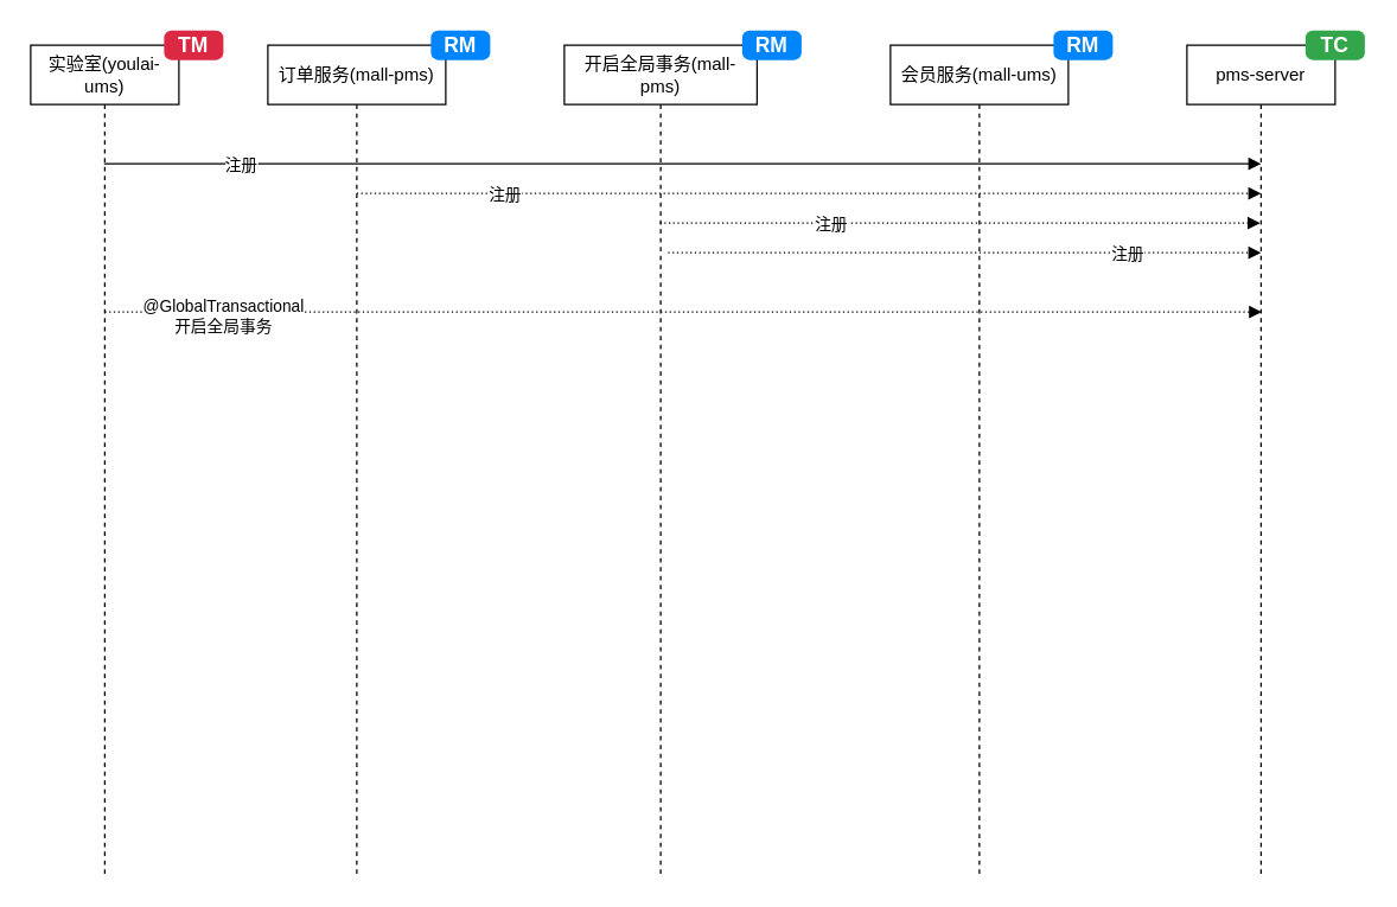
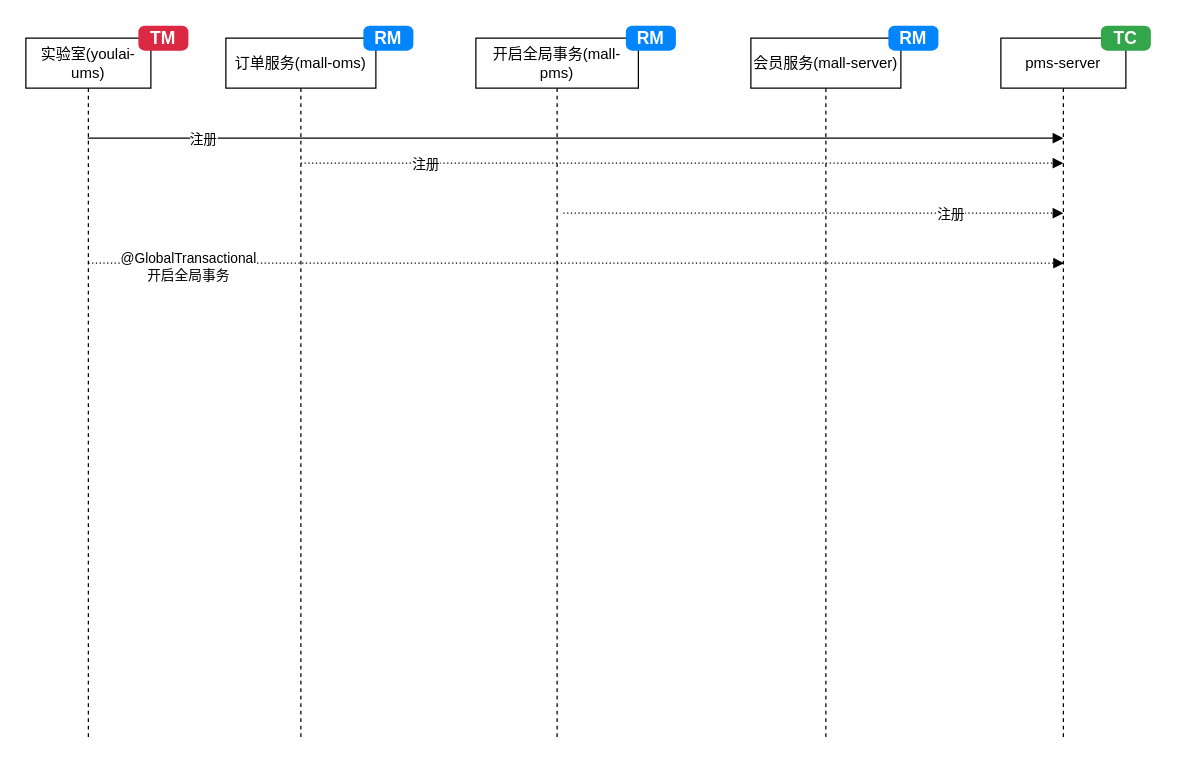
  <mxCell id="0" />
  <mxCell id="1" parent="0" />
  <mxCell id="2" value="实验室(youlai-ums)" style="shape=umlLifeline;perimeter=lifelinePerimeter;whiteSpace=wrap;html=1;container=1;collapsible=0;recursiveResize=0;outlineConnect=0;" parent="1" vertex="1"><mxGeometry x="20" y="30" width="100" height="560" as="geometry" /></mxCell>
  <mxCell id="3" value="注册" style="html=1;verticalAlign=bottom;endArrow=block;" parent="2" edge="1" source="2"><mxGeometry x="-0.768" y="-10" width="80" relative="1" as="geometry"><mxPoint x="50" y="70" as="sourcePoint" /><mxPoint x="830" y="80" as="targetPoint" /><mxPoint x="1" as="offset" /></mxGeometry></mxCell>
  <mxCell id="4" value="TM" style="html=1;shadow=0;dashed=0;shape=mxgraph.bootstrap.rrect;rSize=5;strokeColor=none;strokeWidth=1;fillColor=#DB2843;fontColor=#FFFFFF;whiteSpace=wrap;align=center;verticalAlign=middle;spacingLeft=0;fontStyle=1;fontSize=14;spacing=5;" parent="1" vertex="1"><mxGeometry x="110" y="20" width="40" height="20" as="geometry" /></mxCell>
- <mxCell id="5" value="订单服务(mall-pms)" style="shape=umlLifeline;perimeter=lifelinePerimeter;whiteSpace=wrap;html=1;container=1;collapsible=0;recursiveResize=0;outlineConnect=0;" parent="1" vertex="1"><mxGeometry x="180" y="30" width="120" height="560" as="geometry" /></mxCell>
+ <mxCell id="5" value="订单服务(mall-oms)" style="shape=umlLifeline;perimeter=lifelinePerimeter;whiteSpace=wrap;html=1;container=1;collapsible=0;recursiveResize=0;outlineConnect=0;" parent="1" vertex="1"><mxGeometry x="180" y="30" width="120" height="560" as="geometry" /></mxCell>
  <mxCell id="6" value="RM" style="html=1;shadow=0;dashed=0;shape=mxgraph.bootstrap.rrect;rSize=5;strokeColor=none;strokeWidth=1;fillColor=#0085FC;fontColor=#FFFFFF;whiteSpace=wrap;align=center;verticalAlign=middle;spacingLeft=0;fontStyle=1;fontSize=14;spacing=5;" parent="1" vertex="1"><mxGeometry x="290" y="20" width="40" height="20" as="geometry" /></mxCell>
  <mxCell id="7" value="开启全局事务(mall-pms)" style="shape=umlLifeline;perimeter=lifelinePerimeter;whiteSpace=wrap;html=1;container=1;collapsible=0;recursiveResize=0;outlineConnect=0;" parent="1" vertex="1"><mxGeometry x="380" y="30" width="130" height="560" as="geometry" /></mxCell>
  <mxCell id="8" value="注册" style="html=1;verticalAlign=bottom;endArrow=block;dashed=1;dashPattern=1 2;" edge="1" parent="7"><mxGeometry x="-0.672" y="-10" width="80" relative="1" as="geometry"><mxPoint x="-140" y="100" as="sourcePoint" /><mxPoint x="470" y="100" as="targetPoint" /><Array as="points"><mxPoint x="190.5" y="100" /></Array><mxPoint as="offset" /></mxGeometry></mxCell>
  <mxCell id="9" value="注册" style="html=1;verticalAlign=bottom;endArrow=block;dashed=1;dashPattern=1 2;" edge="1" parent="7"><mxGeometry x="0.55" y="-10" width="80" relative="1" as="geometry"><mxPoint x="70" y="140" as="sourcePoint" /><mxPoint x="470" y="140" as="targetPoint" /><mxPoint as="offset" /></mxGeometry></mxCell>
  <mxCell id="10" value="RM" style="html=1;shadow=0;dashed=0;shape=mxgraph.bootstrap.rrect;rSize=5;strokeColor=none;strokeWidth=1;fillColor=#0085FC;fontColor=#FFFFFF;whiteSpace=wrap;align=center;verticalAlign=middle;spacingLeft=0;fontStyle=1;fontSize=14;spacing=5;" parent="1" vertex="1"><mxGeometry x="500" y="20" width="40" height="20" as="geometry" /></mxCell>
- <mxCell id="11" value="会员服务(mall-ums)" style="shape=umlLifeline;perimeter=lifelinePerimeter;whiteSpace=wrap;html=1;container=1;collapsible=0;recursiveResize=0;outlineConnect=0;" parent="1" vertex="1"><mxGeometry x="600" y="30" width="120" height="560" as="geometry" /></mxCell>
+ <mxCell id="11" value="会员服务(mall-server)" style="shape=umlLifeline;perimeter=lifelinePerimeter;whiteSpace=wrap;html=1;container=1;collapsible=0;recursiveResize=0;outlineConnect=0;" parent="1" vertex="1"><mxGeometry x="600" y="30" width="120" height="560" as="geometry" /></mxCell>
  <mxCell id="12" value="RM" style="html=1;shadow=0;dashed=0;shape=mxgraph.bootstrap.rrect;rSize=5;strokeColor=none;strokeWidth=1;fillColor=#0085FC;fontColor=#FFFFFF;whiteSpace=wrap;align=center;verticalAlign=middle;spacingLeft=0;fontStyle=1;fontSize=14;spacing=5;" parent="1" vertex="1"><mxGeometry x="710" y="20" width="40" height="20" as="geometry" /></mxCell>
  <mxCell id="13" value="pms-server" style="shape=umlLifeline;perimeter=lifelinePerimeter;whiteSpace=wrap;html=1;container=1;collapsible=0;recursiveResize=0;outlineConnect=0;" parent="1" vertex="1"><mxGeometry x="800" y="30" width="100" height="560" as="geometry" /></mxCell>
  <mxCell id="14" value="" style="html=1;verticalAlign=bottom;endArrow=block;dashed=1;dashPattern=1 2;" edge="1" parent="13"><mxGeometry x="-0.769" width="80" relative="1" as="geometry"><mxPoint x="-730" y="180" as="sourcePoint" /><mxPoint x="50.5" y="180" as="targetPoint" /><mxPoint as="offset" /></mxGeometry></mxCell>
  <mxCell id="15" value="@GlobalTransactional&lt;br&gt;开启全局事务" style="edgeLabel;html=1;align=center;verticalAlign=middle;resizable=0;points=[];" vertex="1" connectable="0" parent="14"><mxGeometry x="-0.798" y="-2" relative="1" as="geometry"><mxPoint as="offset" /></mxGeometry></mxCell>
  <mxCell id="16" value="TC" style="html=1;shadow=0;dashed=0;shape=mxgraph.bootstrap.rrect;rSize=5;strokeColor=none;strokeWidth=1;fillColor=#33A64C;fontColor=#FFFFFF;whiteSpace=wrap;align=center;verticalAlign=middle;spacingLeft=0;fontStyle=1;fontSize=14;spacing=5;" parent="1" vertex="1"><mxGeometry x="880" y="20" width="40" height="20" as="geometry" /></mxCell>
- <mxCell id="17" value="注册" style="html=1;verticalAlign=bottom;endArrow=block;dashed=1;dashPattern=1 2;" edge="1" parent="1" source="7" target="13"><mxGeometry x="-0.43" y="-10" width="80" relative="1" as="geometry"><mxPoint x="240" y="190" as="sourcePoint" /><mxPoint x="850" y="190" as="targetPoint" /><Array as="points"><mxPoint x="460" y="150" /></Array><mxPoint as="offset" /></mxGeometry></mxCell>
